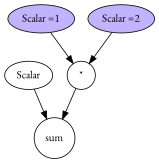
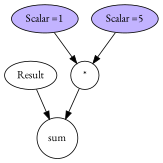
  digraph {
    fontname="EB Garamond"
    node [fontname="EB Garamond"]
    edge [fontname="EB Garamond"]
    n1 [label=sum shape=circle]
-   Result [label=Scalar]
+   Result
    n3 [label="*" shape=circle]
    n4 [fillcolor=".7 .3 1.0" label="Scalar =1" style=filled]
-   n5 [fillcolor=".7 .3 1.0" label="Scalar =2" style=filled]
+   n5 [fillcolor=".7 .3 1.0" label="Scalar =5" style=filled]
    Result -> n1
    n3 -> n1
    n4 -> n3
    n5 -> n3
  }
